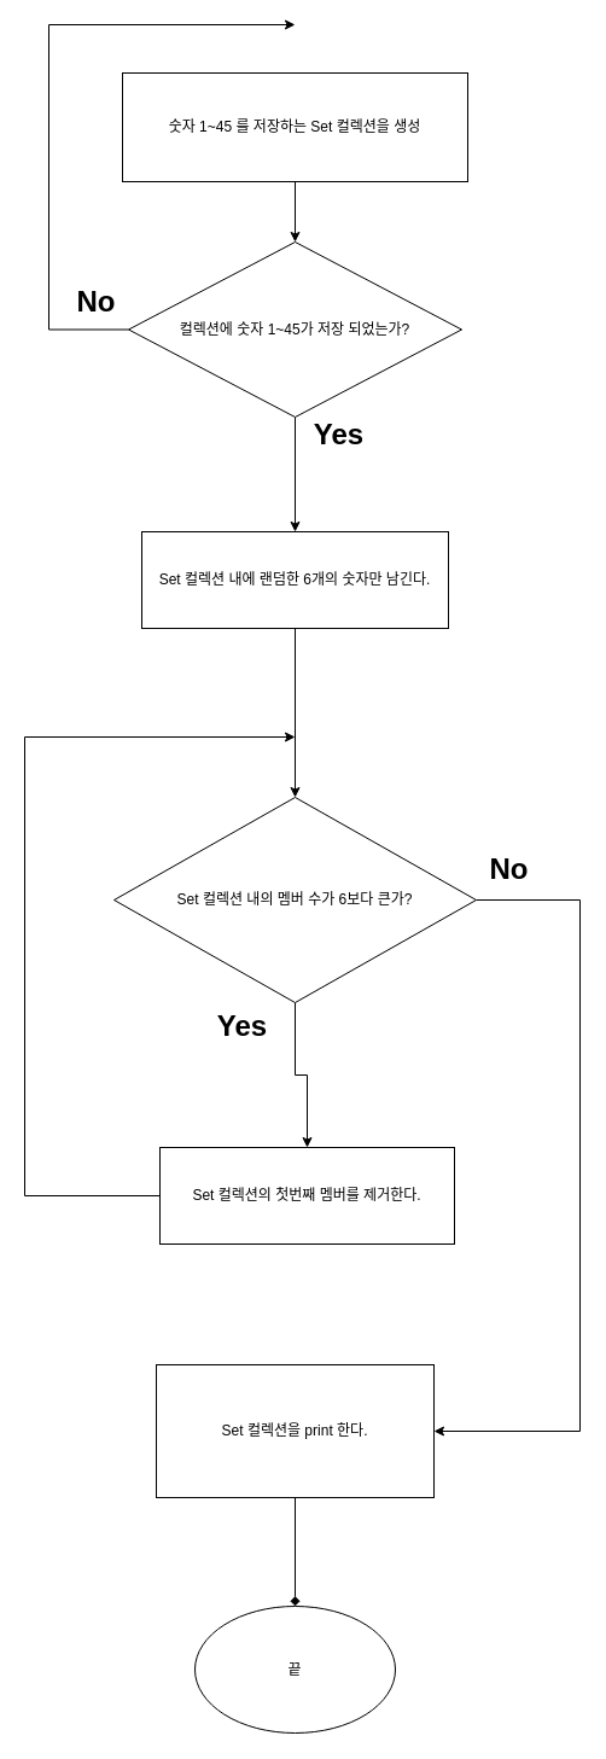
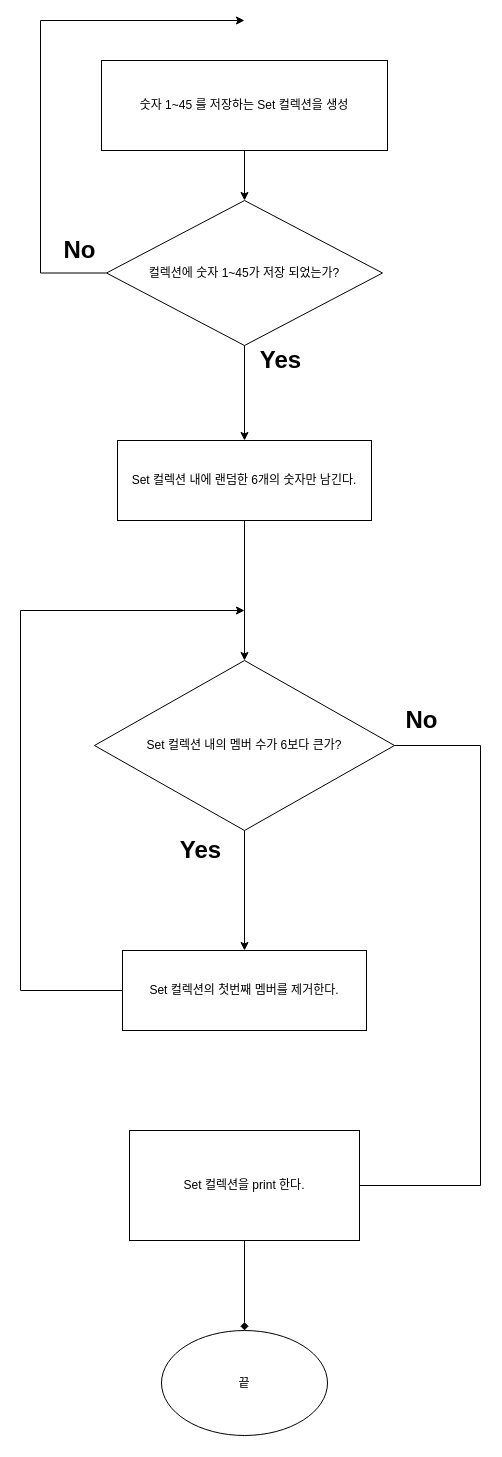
  <mxCell id="0" />
  <mxCell id="1" parent="0" />
  <mxCell id="2" value="" style="edgeStyle=orthogonalEdgeStyle;rounded=0;orthogonalLoop=1;jettySize=auto;html=1;" edge="1" parent="1" source="3" target="18"><mxGeometry relative="1" as="geometry" /></mxCell>
  <mxCell id="3" value="숫자 1~45 를 저장하는 Set 컬렉션을 생성" style="whiteSpace=wrap;html=1;" parent="1" vertex="1"><mxGeometry x="101" y="60" width="286" height="90" as="geometry" /></mxCell>
  <mxCell id="4" value="" style="edgeStyle=orthogonalEdgeStyle;rounded=0;orthogonalLoop=1;jettySize=auto;html=1;" parent="1" source="5" target="8" edge="1"><mxGeometry relative="1" as="geometry" /></mxCell>
  <mxCell id="5" value="Set 컬렉션 내에 랜덤한 6개의 숫자만 남긴다." style="whiteSpace=wrap;html=1;" parent="1" vertex="1"><mxGeometry x="117" y="440" width="254" height="80" as="geometry" /></mxCell>
  <mxCell id="6" value="" style="edgeStyle=orthogonalEdgeStyle;rounded=0;orthogonalLoop=1;jettySize=auto;html=1;" parent="1" source="8" target="10" edge="1"><mxGeometry relative="1" as="geometry" /></mxCell>
- <mxCell id="7" style="edgeStyle=orthogonalEdgeStyle;rounded=0;orthogonalLoop=1;jettySize=auto;html=1;exitX=1;exitY=0.5;exitDx=0;exitDy=0;entryX=1;entryY=0.5;entryDx=0;entryDy=0;" parent="1" source="8" target="13" edge="1"><mxGeometry relative="1" as="geometry"><mxPoint x="510" y="1240" as="targetPoint" /><Array as="points"><mxPoint x="480" y="745" /><mxPoint x="480" y="1185" /></Array></mxGeometry></mxCell>
+ <mxCell id="7" style="edgeStyle=orthogonalEdgeStyle;rounded=0;orthogonalLoop=1;jettySize=auto;html=1;exitX=1;exitY=0.5;exitDx=0;exitDy=0;entryX=1;entryY=0.5;entryDx=0;entryDy=0;endArrow=none;" parent="1" source="8" target="13" edge="1"><mxGeometry relative="1" as="geometry"><mxPoint x="510" y="1240" as="targetPoint" /><Array as="points"><mxPoint x="480" y="745" /><mxPoint x="480" y="1185" /></Array></mxGeometry></mxCell>
  <mxCell id="8" value="Set 컬렉션 내의 멤버 수가 6보다 큰가?" style="rhombus;whiteSpace=wrap;html=1;" parent="1" vertex="1"><mxGeometry x="94" y="660" width="300" height="170" as="geometry" /></mxCell>
  <mxCell id="9" style="edgeStyle=orthogonalEdgeStyle;rounded=0;orthogonalLoop=1;jettySize=auto;html=1;exitX=0;exitY=0.5;exitDx=0;exitDy=0;" parent="1" source="10" edge="1"><mxGeometry relative="1" as="geometry"><mxPoint x="244" y="610" as="targetPoint" /><Array as="points"><mxPoint x="20" y="990" /><mxPoint x="20" y="610" /></Array></mxGeometry></mxCell>
- <mxCell id="10" value="Set 컬렉션의 첫번째 멤버를 제거한다." style="whiteSpace=wrap;html=1;" parent="1" vertex="1"><mxGeometry x="132" y="950" width="244" height="80" as="geometry" /></mxCell>
+ <mxCell id="10" value="Set 컬렉션의 첫번째 멤버를 제거한다." style="whiteSpace=wrap;html=1;" parent="1" vertex="1"><mxGeometry x="122" y="950" width="244" height="80" as="geometry" /></mxCell>
  <mxCell id="11" value="Yes" style="text;strokeColor=none;fillColor=none;html=1;fontSize=24;fontStyle=1;verticalAlign=middle;align=center;" parent="1" vertex="1"><mxGeometry x="150" y="830" width="100" height="40" as="geometry" /></mxCell>
  <mxCell id="12" value="" style="edgeStyle=orthogonalEdgeStyle;rounded=0;orthogonalLoop=1;jettySize=auto;html=1;endArrow=diamond;" parent="1" source="13" target="15" edge="1"><mxGeometry relative="1" as="geometry" /></mxCell>
  <mxCell id="13" value="Set 컬렉션을 print 한다." style="rounded=0;whiteSpace=wrap;html=1;" parent="1" vertex="1"><mxGeometry x="129" y="1130" width="230" height="110" as="geometry" /></mxCell>
  <mxCell id="14" value="No" style="text;strokeColor=none;fillColor=none;html=1;fontSize=24;fontStyle=1;verticalAlign=middle;align=center;" parent="1" vertex="1"><mxGeometry x="371" y="700" width="100" height="40" as="geometry" /></mxCell>
  <mxCell id="15" value="끝" style="ellipse;whiteSpace=wrap;html=1;rounded=0;" parent="1" vertex="1"><mxGeometry x="161" y="1330" width="166" height="105" as="geometry" /></mxCell>
  <mxCell id="16" style="edgeStyle=orthogonalEdgeStyle;rounded=0;orthogonalLoop=1;jettySize=auto;html=1;exitX=0.5;exitY=1;exitDx=0;exitDy=0;entryX=0.5;entryY=0;entryDx=0;entryDy=0;" edge="1" parent="1" source="18" target="5"><mxGeometry relative="1" as="geometry" /></mxCell>
  <mxCell id="17" style="edgeStyle=orthogonalEdgeStyle;rounded=0;orthogonalLoop=1;jettySize=auto;html=1;exitX=0;exitY=0.5;exitDx=0;exitDy=0;" edge="1" parent="1" source="18"><mxGeometry relative="1" as="geometry"><mxPoint x="244" y="20" as="targetPoint" /><Array as="points"><mxPoint x="40" y="273" /><mxPoint x="40" y="20" /></Array></mxGeometry></mxCell>
  <mxCell id="18" value="컬렉션에 숫자 1~45가 저장 되었는가?" style="rhombus;whiteSpace=wrap;html=1;" vertex="1" parent="1"><mxGeometry x="106" y="200" width="276" height="145" as="geometry" /></mxCell>
  <mxCell id="19" value="No" style="text;strokeColor=none;fillColor=none;html=1;fontSize=24;fontStyle=1;verticalAlign=middle;align=center;" vertex="1" parent="1"><mxGeometry x="29" y="230" width="100" height="40" as="geometry" /></mxCell>
  <mxCell id="20" value="Yes" style="text;strokeColor=none;fillColor=none;html=1;fontSize=24;fontStyle=1;verticalAlign=middle;align=center;" vertex="1" parent="1"><mxGeometry x="230" y="340" width="100" height="40" as="geometry" /></mxCell>
